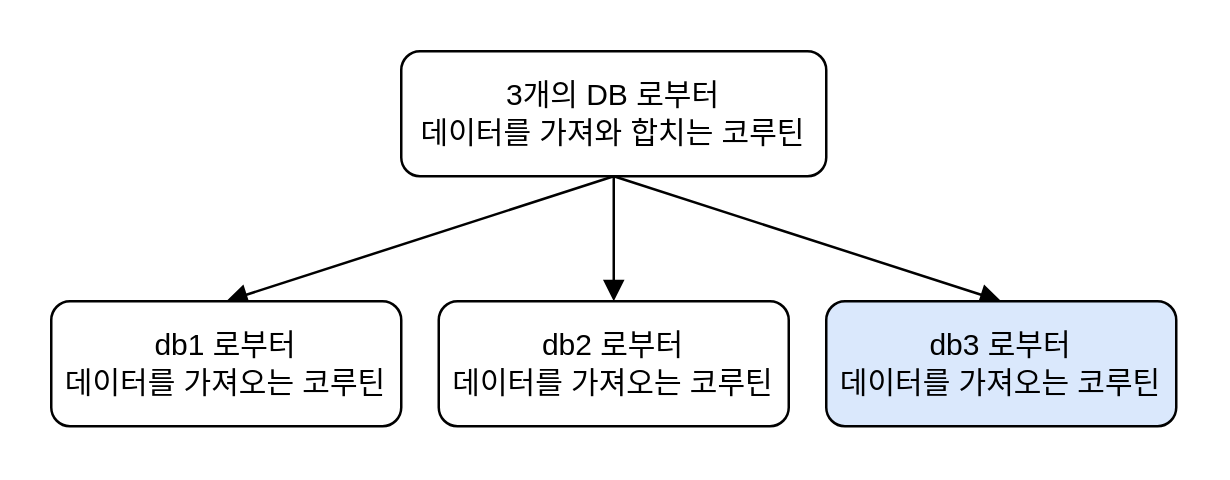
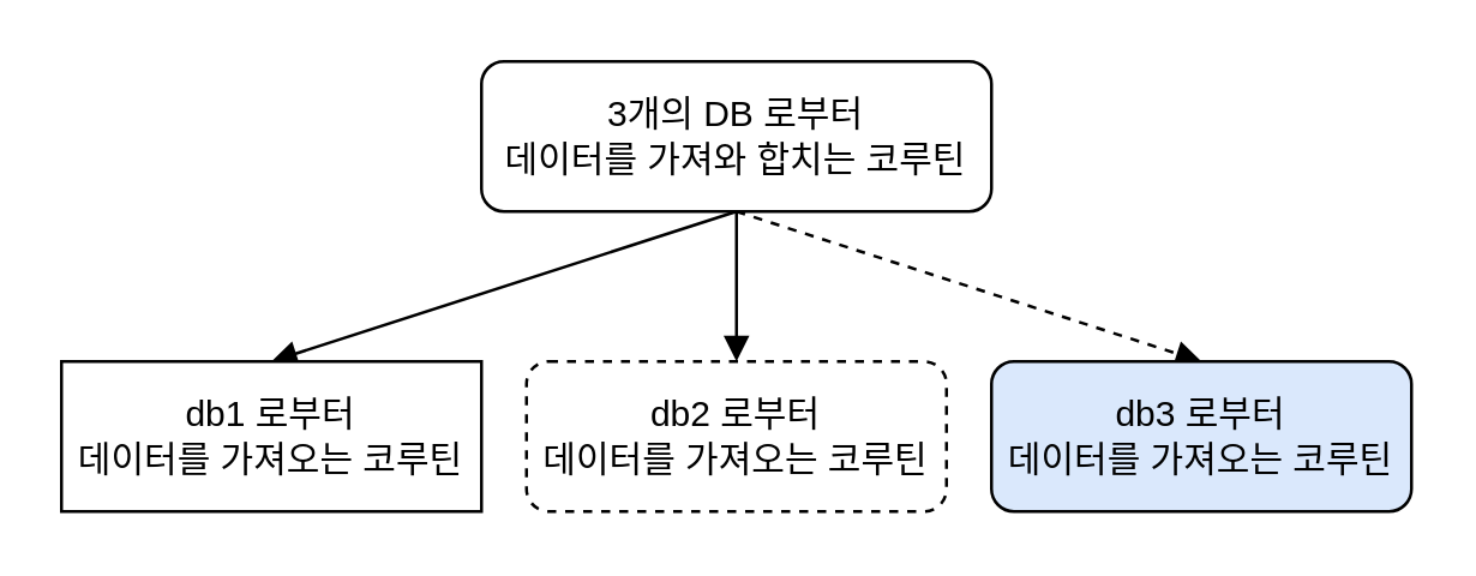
  <mxCell id="0" />
  <mxCell id="1" parent="0" />
  <mxCell id="2" style="rounded=0;orthogonalLoop=1;jettySize=auto;html=1;endArrow=block;endFill=1;" edge="1" parent="1" source="5" target="6"><mxGeometry relative="1" as="geometry" /></mxCell>
  <mxCell id="3" style="rounded=0;orthogonalLoop=1;jettySize=auto;html=1;entryX=0.5;entryY=0;entryDx=0;entryDy=0;endArrow=block;endFill=1;exitX=0.5;exitY=1;exitDx=0;exitDy=0;" edge="1" parent="1" source="5" target="7"><mxGeometry relative="1" as="geometry" /></mxCell>
- <mxCell id="4" style="rounded=0;orthogonalLoop=1;jettySize=auto;html=1;entryX=0.5;entryY=0;entryDx=0;entryDy=0;endArrow=block;endFill=1;exitX=0.5;exitY=1;exitDx=0;exitDy=0;" edge="1" parent="1" source="5" target="8"><mxGeometry relative="1" as="geometry" /></mxCell>
+ <mxCell id="4" style="rounded=0;orthogonalLoop=1;jettySize=auto;html=1;entryX=0.5;entryY=0;entryDx=0;entryDy=0;endArrow=block;endFill=1;exitX=0.5;exitY=1;exitDx=0;exitDy=0;dashed=1;" edge="1" parent="1" source="5" target="8"><mxGeometry relative="1" as="geometry" /></mxCell>
  <mxCell id="5" value="3개의 DB 로부터&lt;div&gt;데이터를 가져와 합치는 코루틴&lt;/div&gt;" style="rounded=1;whiteSpace=wrap;html=1;" vertex="1" parent="1"><mxGeometry x="160" y="20" width="170" height="50" as="geometry" /></mxCell>
- <mxCell id="6" value="db2 로부터&lt;div&gt;데이터를 가져오는 코루틴&lt;/div&gt;" style="rounded=1;whiteSpace=wrap;html=1;" vertex="1" parent="1"><mxGeometry x="175" y="120" width="140" height="50" as="geometry" /></mxCell>
- <mxCell id="7" value="db1 로부터&lt;div&gt;데이터를 가져오는 코루틴&lt;/div&gt;" style="rounded=1;whiteSpace=wrap;html=1;" vertex="1" parent="1"><mxGeometry x="20" y="120" width="140" height="50" as="geometry" /></mxCell>
+ <mxCell id="6" value="db2 로부터&lt;div&gt;데이터를 가져오는 코루틴&lt;/div&gt;" style="rounded=1;whiteSpace=wrap;html=1;dashed=1;" vertex="1" parent="1"><mxGeometry x="175" y="120" width="140" height="50" as="geometry" /></mxCell>
+ <mxCell id="7" value="db1 로부터&lt;div&gt;데이터를 가져오는 코루틴&lt;/div&gt;" style="whiteSpace=wrap;html=1;rounded=0;" vertex="1" parent="1"><mxGeometry x="20" y="120" width="140" height="50" as="geometry" /></mxCell>
  <mxCell id="8" value="db3 로부터&lt;div&gt;데이터를 가져오는 코루틴&lt;/div&gt;" style="rounded=1;whiteSpace=wrap;html=1;fillColor=#dae8fc;" vertex="1" parent="1"><mxGeometry x="330" y="120" width="140" height="50" as="geometry" /></mxCell>
